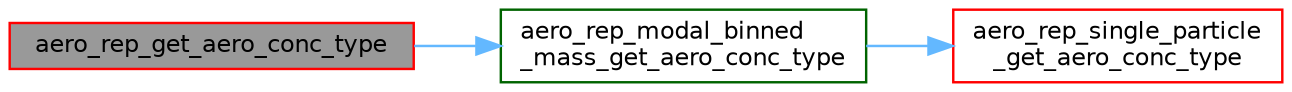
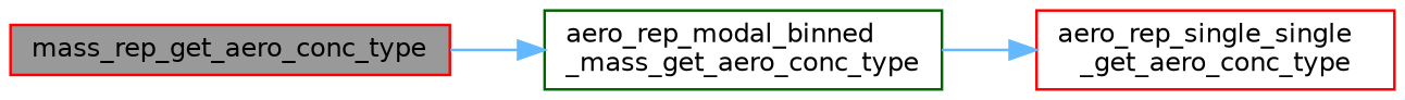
  digraph {
    rankdir=LR
    node [color=red fillcolor=white fontname=Helvetica fontsize=10 shape=box style=filled]
    edge [color=steelblue1 fontname=Helvetica fontsize=10 labelfontname=Helvetica labelfontsize=10 style=solid]
-   n1 [fillcolor=grey60 fontcolor=black height=0.2 label=aero_rep_get_aero_conc_type width=0.4]
+   n1 [fillcolor=grey60 fontcolor=black height=0.2 label=mass_rep_get_aero_conc_type width=0.4]
    n2 [color=darkgreen height=0.2 label="aero_rep_modal_binned\l_mass_get_aero_conc_type" width=0.4]
-   n3 [height=0.2 label="aero_rep_single_particle\l_get_aero_conc_type" width=0.4]
+   n3 [height=0.2 label="aero_rep_single_single\l_get_aero_conc_type" width=0.4]
    n1 -> n2
    n2 -> n3
  }
